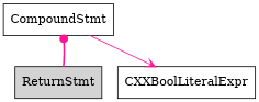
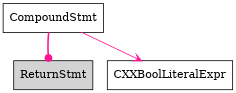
  digraph {
    node [fillcolor=white shape=record style=filled]
    edge [color=deeppink]
    n1 [label="{CompoundStmt}"]
    n2 [fillcolor=lightgrey label="{ReturnStmt}"]
    n3 [label="{CXXBoolLiteralExpr}"]
-   n2 -> n1 [arrowhead=dot style=bold]
+   n1 -> n2 [arrowhead=dot style=bold]
    n1 -> n3 [arrowhead=vee style=solid]
  }
